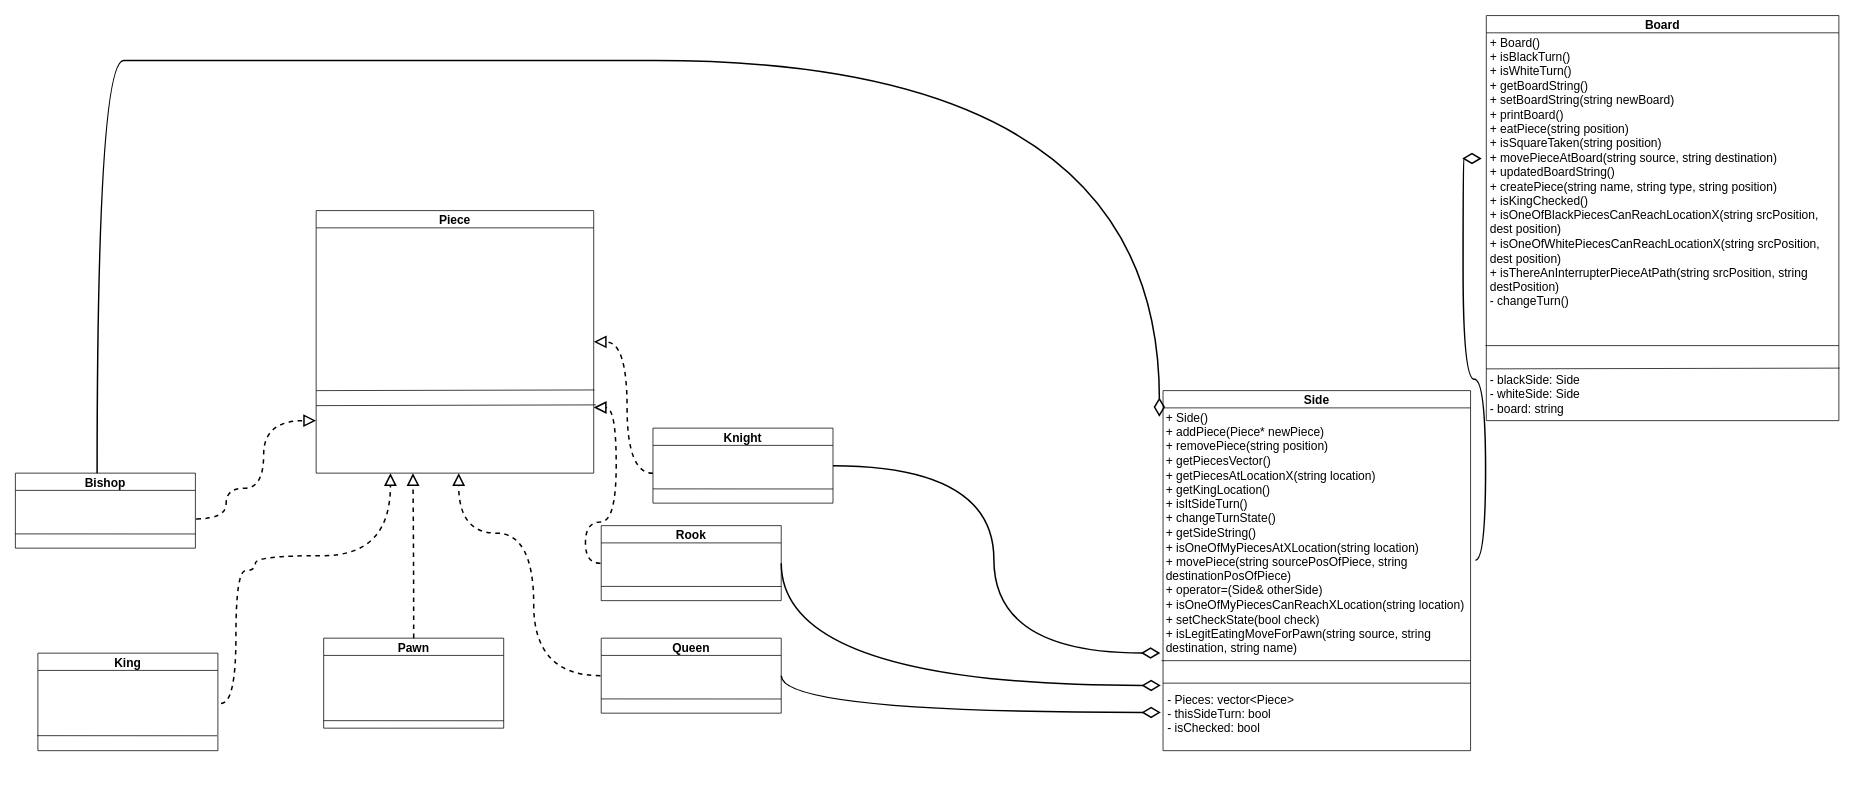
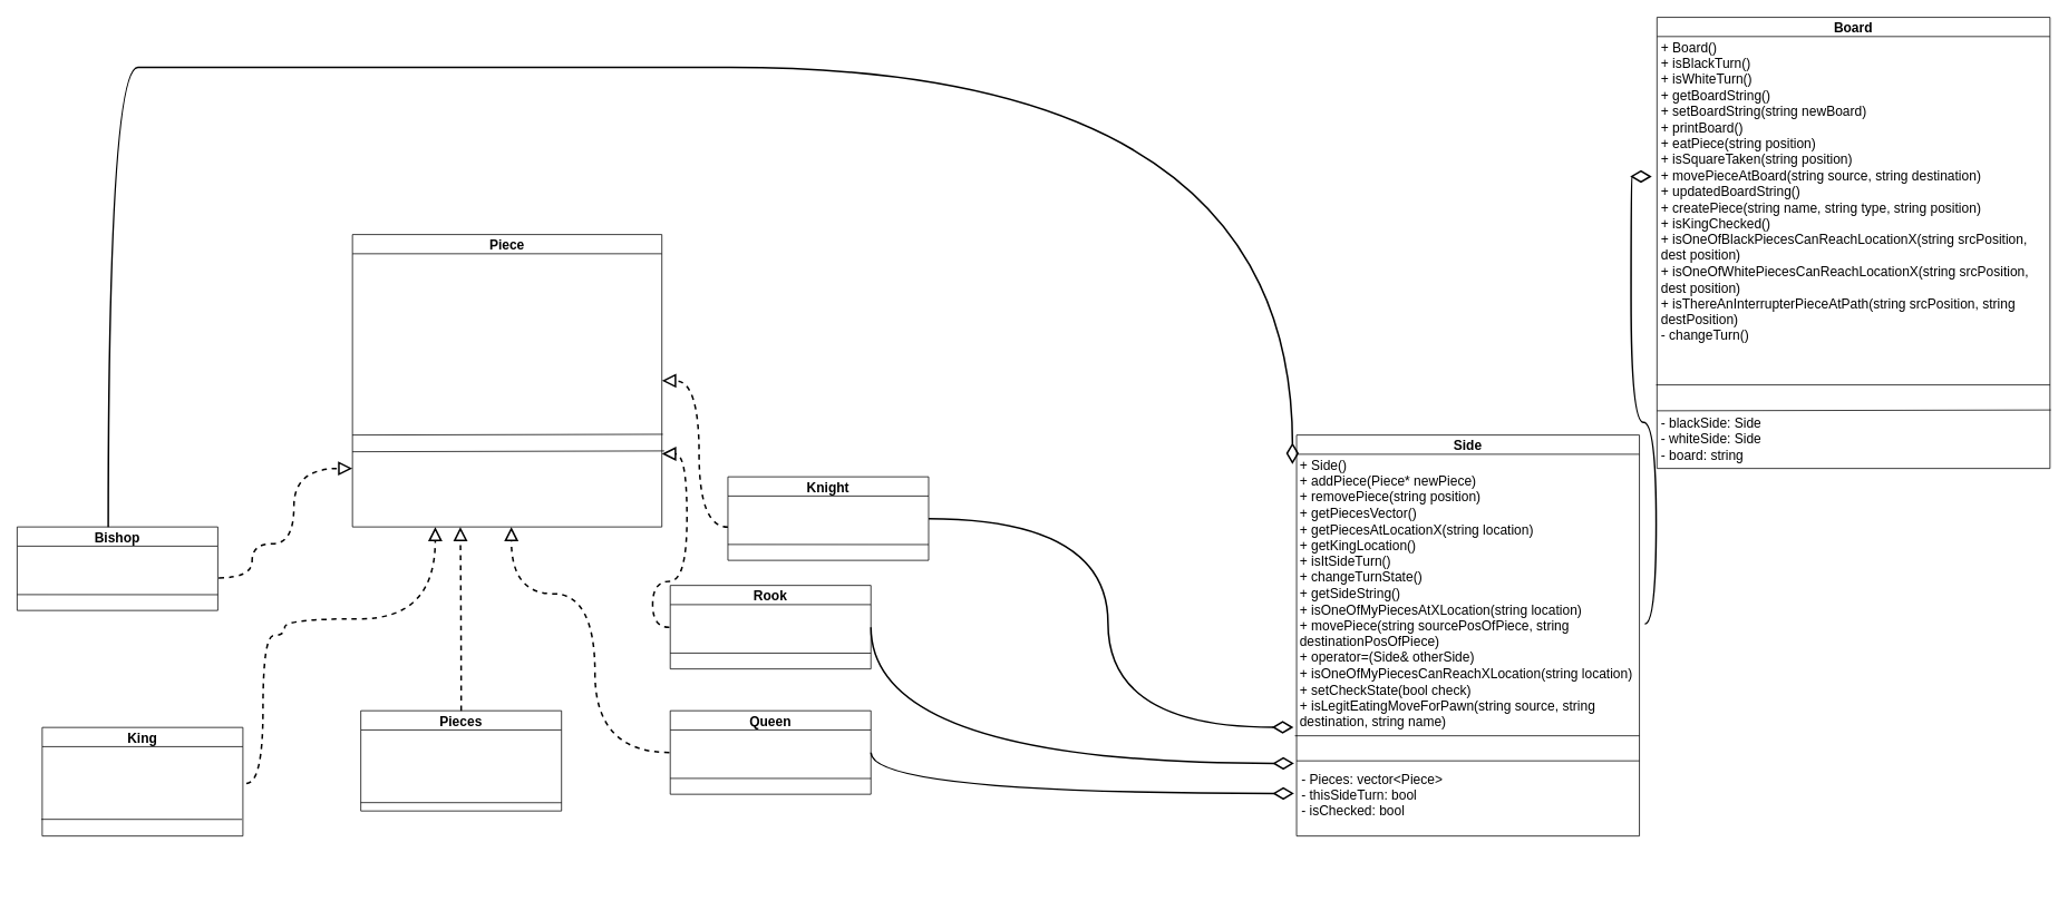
  <mxCell id="0" />
  <mxCell id="1" parent="0" />
  <mxCell id="2" value="Piece" style="swimlane;fontSize=16;" vertex="1" parent="1"><mxGeometry x="421" y="280" width="370" height="350" as="geometry" /></mxCell>
  <mxCell id="3" value="" style="endArrow=none;html=1;rounded=0;fontSize=16;entryX=1.003;entryY=0.913;entryDx=0;entryDy=0;entryPerimeter=0;" edge="1" parent="2"><mxGeometry width="50" height="50" relative="1" as="geometry"><mxPoint y="240" as="sourcePoint" /><mxPoint x="371.116" y="239.12" as="targetPoint" /></mxGeometry></mxCell>
  <mxCell id="4" value="&lt;div&gt;&lt;br&gt;&lt;/div&gt;" style="text;strokeColor=none;fillColor=none;align=left;verticalAlign=top;spacingLeft=4;spacingRight=4;overflow=hidden;rotatable=0;points=[[0,0.5],[1,0.5]];portConstraint=eastwest;whiteSpace=wrap;html=1;labelBorderColor=none;fontSize=16;" vertex="1" parent="2"><mxGeometry y="260" width="240" height="90" as="geometry" /></mxCell>
  <mxCell id="5" value="" style="endArrow=none;html=1;rounded=0;fontSize=16;entryX=1.008;entryY=0.996;entryDx=0;entryDy=0;entryPerimeter=0;" edge="1" parent="2"><mxGeometry width="50" height="50" relative="1" as="geometry"><mxPoint y="260" as="sourcePoint" /><mxPoint x="372.976" y="259.04" as="targetPoint" /></mxGeometry></mxCell>
  <mxCell id="6" value="Queen" style="swimlane;fontSize=16;" vertex="1" parent="1"><mxGeometry x="801" y="850" width="240" height="100" as="geometry" /></mxCell>
  <mxCell id="7" value="" style="endArrow=none;html=1;rounded=0;fontSize=16;entryX=1.004;entryY=1.038;entryDx=0;entryDy=0;entryPerimeter=0;" edge="1" parent="6"><mxGeometry width="50" height="50" relative="1" as="geometry"><mxPoint y="81" as="sourcePoint" /><mxPoint x="240.004" y="81.12" as="targetPoint" /></mxGeometry></mxCell>
  <mxCell id="8" value="&lt;br&gt;" style="edgeStyle=orthogonalEdgeStyle;rounded=0;orthogonalLoop=1;jettySize=auto;html=1;exitX=0;exitY=0.5;exitDx=0;exitDy=0;fontSize=16;dashed=1;strokeWidth=2;endArrow=block;endFill=0;elbow=vertical;curved=1;endSize=12;" edge="1" parent="1"><mxGeometry x="0.707" y="-130" relative="1" as="geometry"><mxPoint x="611" y="630" as="targetPoint" /><Array as="points"><mxPoint x="711" y="900" /><mxPoint x="711" y="710" /><mxPoint x="611" y="710" /></Array><mxPoint as="offset" /><mxPoint x="800" y="900" as="sourcePoint" /></mxGeometry></mxCell>
  <mxCell id="9" value="King" style="swimlane;fontSize=16;" vertex="1" parent="1"><mxGeometry x="50" y="870" width="240" height="130" as="geometry" /></mxCell>
  <mxCell id="10" value="" style="endArrow=none;html=1;rounded=0;fontSize=16;entryX=1.004;entryY=1.038;entryDx=0;entryDy=0;entryPerimeter=0;" edge="1" parent="9"><mxGeometry width="50" height="50" relative="1" as="geometry"><mxPoint x="-1" y="110" as="sourcePoint" /><mxPoint x="239.004" y="110.12" as="targetPoint" /></mxGeometry></mxCell>
  <mxCell id="11" style="edgeStyle=orthogonalEdgeStyle;rounded=0;orthogonalLoop=1;jettySize=auto;html=1;fontSize=16;dashed=1;strokeWidth=2;endArrow=block;endFill=0;elbow=vertical;curved=1;endSize=12;exitX=1.017;exitY=0.588;exitDx=0;exitDy=0;exitPerimeter=0;" edge="1" parent="1"><mxGeometry relative="1" as="geometry"><mxPoint x="294.097" y="937.04" as="sourcePoint" /><mxPoint x="520" y="630" as="targetPoint" /><Array as="points"><mxPoint x="314" y="937" /><mxPoint x="314" y="760" /><mxPoint x="340" y="760" /><mxPoint x="340" y="740" /><mxPoint x="520" y="740" /></Array></mxGeometry></mxCell>
- <mxCell id="12" value="Pawn" style="swimlane;fontSize=16;" vertex="1" parent="1"><mxGeometry x="431" y="850" width="240" height="120" as="geometry" /></mxCell>
+ <mxCell id="12" value="Pieces" style="swimlane;fontSize=16;" vertex="1" parent="1"><mxGeometry x="431" y="850" width="240" height="120" as="geometry" /></mxCell>
  <mxCell id="13" value="" style="endArrow=none;html=1;rounded=0;fontSize=16;entryX=1.004;entryY=1.038;entryDx=0;entryDy=0;entryPerimeter=0;" edge="1" parent="12"><mxGeometry width="50" height="50" relative="1" as="geometry"><mxPoint y="110" as="sourcePoint" /><mxPoint x="240.004" y="110.12" as="targetPoint" /></mxGeometry></mxCell>
  <mxCell id="14" value="&lt;br&gt;" style="edgeStyle=orthogonalEdgeStyle;rounded=0;orthogonalLoop=1;jettySize=auto;html=1;fontSize=16;dashed=1;strokeWidth=2;endArrow=block;endFill=0;elbow=vertical;curved=1;endSize=12;exitX=0.5;exitY=0;exitDx=0;exitDy=0;" edge="1" parent="1" source="12"><mxGeometry relative="1" as="geometry"><mxPoint x="551" y="850" as="sourcePoint" /><mxPoint x="550" y="630" as="targetPoint" /></mxGeometry></mxCell>
  <mxCell id="15" value="Rook" style="swimlane;fontSize=16;" vertex="1" parent="1"><mxGeometry x="801" y="700" width="240" height="100" as="geometry" /></mxCell>
  <mxCell id="16" value="" style="endArrow=none;html=1;rounded=0;fontSize=16;entryX=1.004;entryY=1.038;entryDx=0;entryDy=0;entryPerimeter=0;" edge="1" parent="15"><mxGeometry width="50" height="50" relative="1" as="geometry"><mxPoint y="81" as="sourcePoint" /><mxPoint x="240.004" y="81.12" as="targetPoint" /></mxGeometry></mxCell>
  <mxCell id="17" value="Bishop" style="swimlane;fontSize=16;" vertex="1" parent="1"><mxGeometry x="20" y="630" width="240" height="100" as="geometry" /></mxCell>
  <mxCell id="18" value="" style="endArrow=none;html=1;rounded=0;fontSize=16;entryX=1.004;entryY=1.038;entryDx=0;entryDy=0;entryPerimeter=0;" edge="1" parent="17"><mxGeometry width="50" height="50" relative="1" as="geometry"><mxPoint y="81" as="sourcePoint" /><mxPoint x="240.004" y="81.12" as="targetPoint" /></mxGeometry></mxCell>
  <mxCell id="19" value="Knight" style="swimlane;fontSize=16;" vertex="1" parent="1"><mxGeometry x="870" y="570" width="240" height="100" as="geometry" /></mxCell>
  <mxCell id="20" value="" style="endArrow=none;html=1;rounded=0;fontSize=16;entryX=1.004;entryY=1.038;entryDx=0;entryDy=0;entryPerimeter=0;" edge="1" parent="19"><mxGeometry width="50" height="50" relative="1" as="geometry"><mxPoint y="81" as="sourcePoint" /><mxPoint x="240.004" y="81.12" as="targetPoint" /></mxGeometry></mxCell>
  <mxCell id="21" value="&lt;br&gt;" style="edgeStyle=orthogonalEdgeStyle;rounded=0;orthogonalLoop=1;jettySize=auto;html=1;exitX=0;exitY=0.5;exitDx=0;exitDy=0;fontSize=16;dashed=1;strokeWidth=2;endArrow=block;endFill=0;elbow=vertical;curved=1;endSize=12;entryX=1;entryY=0.75;entryDx=0;entryDy=0;" edge="1" parent="1" target="2"><mxGeometry relative="1" as="geometry"><mxPoint x="800" y="750" as="sourcePoint" /><mxPoint x="661" y="560" as="targetPoint" /></mxGeometry></mxCell>
  <mxCell id="22" value="&lt;br&gt;" style="edgeStyle=orthogonalEdgeStyle;rounded=0;orthogonalLoop=1;jettySize=auto;html=1;exitX=0.004;exitY=0.667;exitDx=0;exitDy=0;fontSize=16;dashed=1;strokeWidth=2;endArrow=block;endFill=0;elbow=vertical;curved=1;endSize=12;entryX=1;entryY=0.5;entryDx=0;entryDy=0;exitPerimeter=0;" edge="1" parent="1" target="2"><mxGeometry relative="1" as="geometry"><mxPoint x="869.964" y="630.02" as="sourcePoint" /><mxPoint x="674.08" y="599.02" as="targetPoint" /></mxGeometry></mxCell>
  <mxCell id="23" style="edgeStyle=orthogonalEdgeStyle;rounded=0;orthogonalLoop=1;jettySize=auto;html=1;fontSize=16;dashed=1;strokeWidth=2;endArrow=block;endFill=0;elbow=vertical;curved=1;endSize=12;exitX=1.004;exitY=0.683;exitDx=0;exitDy=0;exitPerimeter=0;" edge="1" parent="1"><mxGeometry relative="1" as="geometry"><mxPoint x="260.964" y="690.98" as="sourcePoint" /><mxPoint x="421" y="560" as="targetPoint" /><Array as="points"><mxPoint x="301" y="691" /><mxPoint x="301" y="650" /><mxPoint x="351" y="650" /><mxPoint x="351" y="560" /></Array></mxGeometry></mxCell>
  <mxCell id="24" value="Side" style="swimlane;fontSize=16;startSize=23;" vertex="1" parent="1"><mxGeometry x="1550" y="520" width="410" height="480" as="geometry" /></mxCell>
  <mxCell id="25" value="+ Side()&lt;br&gt;+ addPiece(Piece* newPiece)&lt;br&gt;+ removePiece(string position)&lt;br&gt;+ getPiecesVector()&lt;br&gt;+ getPiecesAtLocationX(string location)&lt;br&gt;+ getKingLocation()&lt;br&gt;+ isItSideTurn()&lt;br&gt;+ changeTurnState()&lt;br&gt;+ getSideString()&lt;br&gt;+ isOneOfMyPiecesAtXLocation(string location)&lt;br&gt;+ movePiece(string sourcePosOfPiece, string destinationPosOfPiece)&lt;br&gt;+ operator=(Side&amp;amp; otherSide)&amp;nbsp;&lt;br&gt;+&amp;nbsp;isOneOfMyPiecesCanReachXLocation(string location)&lt;br&gt;+ setCheckState(bool check)&lt;br&gt;+&amp;nbsp;isLegitEatingMoveForPawn(string source, string destination, string name)" style="text;strokeColor=none;fillColor=none;align=left;verticalAlign=top;spacingLeft=4;spacingRight=4;overflow=hidden;rotatable=0;points=[[0,0.5],[1,0.5]];portConstraint=eastwest;whiteSpace=wrap;html=1;fontSize=16;labelBorderColor=none;" vertex="1" parent="24"><mxGeometry x="-2" y="20" width="412" height="340" as="geometry" /></mxCell>
  <mxCell id="26" value="" style="endArrow=none;html=1;rounded=0;fontSize=16;entryX=1;entryY=0.75;entryDx=0;entryDy=0;" edge="1" parent="24" target="24"><mxGeometry width="50" height="50" relative="1" as="geometry"><mxPoint x="-2" y="360" as="sourcePoint" /><mxPoint x="258" y="180" as="targetPoint" /></mxGeometry></mxCell>
  <mxCell id="27" value="- Pieces: vector&amp;lt;Piece&amp;gt;&lt;br&gt;- thisSideTurn: bool&lt;br&gt;- isChecked: bool" style="text;strokeColor=none;fillColor=none;align=left;verticalAlign=top;spacingLeft=4;spacingRight=4;overflow=hidden;rotatable=0;points=[[0,0.5],[1,0.5]];portConstraint=eastwest;whiteSpace=wrap;html=1;labelBorderColor=none;fontSize=16;" vertex="1" parent="24"><mxGeometry y="396" width="240" height="140" as="geometry" /></mxCell>
  <mxCell id="28" value="" style="endArrow=none;html=1;rounded=0;fontSize=16;" edge="1" parent="24"><mxGeometry width="50" height="50" relative="1" as="geometry"><mxPoint y="390" as="sourcePoint" /><mxPoint x="410" y="390" as="targetPoint" /></mxGeometry></mxCell>
  <mxCell id="29" style="edgeStyle=orthogonalEdgeStyle;curved=1;rounded=0;orthogonalLoop=1;jettySize=auto;html=1;exitX=1;exitY=0.5;exitDx=0;exitDy=0;entryX=-0.004;entryY=0.97;entryDx=0;entryDy=0;entryPerimeter=0;strokeWidth=2;fontSize=16;startArrow=none;startFill=0;endArrow=diamondThin;endFill=0;endSize=20;elbow=vertical;" edge="1" parent="1" target="25"><mxGeometry relative="1" as="geometry"><mxPoint x="1110" y="620" as="sourcePoint" /></mxGeometry></mxCell>
  <mxCell id="30" style="edgeStyle=orthogonalEdgeStyle;curved=1;rounded=0;orthogonalLoop=1;jettySize=auto;html=1;exitX=1;exitY=0.5;exitDx=0;exitDy=0;entryX=-0.012;entryY=-0.021;entryDx=0;entryDy=0;entryPerimeter=0;strokeWidth=2;fontSize=16;startArrow=none;startFill=0;endArrow=diamondThin;endFill=0;endSize=20;elbow=vertical;" edge="1" parent="1" target="27"><mxGeometry relative="1" as="geometry"><mxPoint x="1041" y="750" as="sourcePoint" /><mxPoint x="1176.952" y="431.9" as="targetPoint" /></mxGeometry></mxCell>
  <mxCell id="31" style="edgeStyle=orthogonalEdgeStyle;curved=1;rounded=0;orthogonalLoop=1;jettySize=auto;html=1;exitX=1;exitY=0.5;exitDx=0;exitDy=0;entryX=-0.012;entryY=0.236;entryDx=0;entryDy=0;entryPerimeter=0;strokeWidth=2;fontSize=16;startArrow=none;startFill=0;endArrow=diamondThin;endFill=0;endSize=20;elbow=vertical;" edge="1" parent="1" target="27"><mxGeometry relative="1" as="geometry"><mxPoint x="1041" y="900" as="sourcePoint" /><mxPoint x="1177.12" y="493.96" as="targetPoint" /></mxGeometry></mxCell>
  <mxCell id="32" style="edgeStyle=orthogonalEdgeStyle;curved=1;rounded=0;orthogonalLoop=1;jettySize=auto;html=1;exitX=0.454;exitY=0;exitDx=0;exitDy=0;strokeWidth=2;fontSize=16;startArrow=none;startFill=0;endArrow=diamondThin;endFill=0;endSize=20;elbow=vertical;exitPerimeter=0;entryX=-0.007;entryY=0.044;entryDx=0;entryDy=0;entryPerimeter=0;" edge="1" parent="1" source="17" target="25"><mxGeometry relative="1" as="geometry"><mxPoint x="1030" y="358.1" as="sourcePoint" /><mxPoint x="990" y="90" as="targetPoint" /><Array as="points"><mxPoint x="200" y="80" /><mxPoint x="1365" y="80" /></Array></mxGeometry></mxCell>
  <mxCell id="33" value="Board" style="swimlane;fontSize=16;startSize=23;" vertex="1" parent="1"><mxGeometry x="1981" y="20" width="470" height="540" as="geometry" /></mxCell>
  <mxCell id="34" value="+ Board()&lt;br&gt;+ isBlackTurn()&lt;br&gt;+ isWhiteTurn()&lt;br&gt;+ getBoardString()&lt;br&gt;+ setBoardString(string newBoard)&lt;br&gt;+ printBoard()&lt;br&gt;+ eatPiece(string position)&lt;br&gt;+ isSquareTaken(string position)&lt;br&gt;+ movePieceAtBoard(string source, string destination)&lt;br&gt;+ updatedBoardString()&lt;br&gt;+ createPiece(string name, string type, string position)&lt;br&gt;+ isKingChecked()&lt;br&gt;+ isOneOfBlackPiecesCanReachLocationX(string srcPosition, dest position)&lt;br&gt;+ isOneOfWhitePiecesCanReachLocationX(string srcPosition, dest position)&lt;br&gt;+ isThereAnInterrupterPieceAtPath(string srcPosition, string destPosition)&lt;br&gt;- changeTurn()" style="text;strokeColor=none;fillColor=none;align=left;verticalAlign=top;spacingLeft=4;spacingRight=4;overflow=hidden;rotatable=0;points=[[0,0.5],[1,0.5]];portConstraint=eastwest;whiteSpace=wrap;html=1;fontSize=16;labelBorderColor=none;" vertex="1" parent="33"><mxGeometry x="-1" y="20" width="471" height="420" as="geometry" /></mxCell>
  <mxCell id="35" value="- blackSide: Side&lt;br&gt;- whiteSide: Side&lt;br&gt;- board: string" style="text;strokeColor=none;fillColor=none;align=left;verticalAlign=top;spacingLeft=4;spacingRight=4;overflow=hidden;rotatable=0;points=[[0,0.5],[1,0.5]];portConstraint=eastwest;whiteSpace=wrap;html=1;labelBorderColor=none;fontSize=16;" vertex="1" parent="33"><mxGeometry x="-1" y="470" width="240" height="140" as="geometry" /></mxCell>
  <mxCell id="36" value="" style="endArrow=none;html=1;rounded=0;fontSize=16;" edge="1" parent="33"><mxGeometry width="50" height="50" relative="1" as="geometry"><mxPoint x="-1" y="440" as="sourcePoint" /><mxPoint x="470" y="440" as="targetPoint" /></mxGeometry></mxCell>
  <mxCell id="37" value="" style="endArrow=none;html=1;rounded=0;fontSize=16;exitX=0.004;exitY=0.279;exitDx=0;exitDy=0;exitPerimeter=0;" edge="1" parent="33"><mxGeometry width="50" height="50" relative="1" as="geometry"><mxPoint x="-0.002" y="471.0" as="sourcePoint" /><mxPoint x="471" y="470" as="targetPoint" /></mxGeometry></mxCell>
  <mxCell id="38" style="edgeStyle=orthogonalEdgeStyle;curved=1;rounded=0;orthogonalLoop=1;jettySize=auto;html=1;entryX=-0.011;entryY=0.406;entryDx=0;entryDy=0;entryPerimeter=0;strokeWidth=2;fontSize=16;startArrow=none;startFill=0;endArrow=diamondThin;endFill=0;endSize=20;elbow=vertical;exitX=1.016;exitY=0.606;exitDx=0;exitDy=0;exitPerimeter=0;" edge="1" parent="1" source="25" target="34"><mxGeometry relative="1" as="geometry"><mxPoint x="1540" y="220" as="sourcePoint" /><mxPoint x="1575.952" y="420" as="targetPoint" /></mxGeometry></mxCell>
